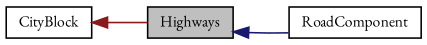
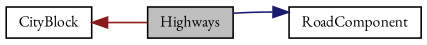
  digraph {
    fontname="EB Garamond"
    rankdir=LR
    node [color=black fillcolor=white fontname="EB Garamond" fontsize=10 shape=record style=filled]
    edge [dir=back fontname="EB Garamond" fontsize=10 labelfontname=Helvetica labelfontsize=10 style=solid]
    n1 [fillcolor=grey75 fontcolor=black height=0.2 label=Highways width=0.4]
    n2 [height=0.2 label=RoadComponent width=0.4]
    n3 [height=0.2 label=CityBlock width=0.4]
-   n1 -> n2 [color=midnightblue]
+   n2 -> n1 [color=midnightblue]
    n3 -> n1 [color=firebrick4]
  }
